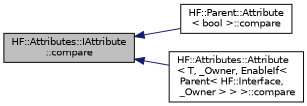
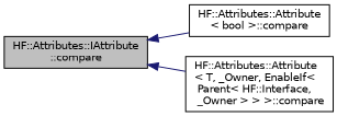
  digraph {
    rankdir=LR
    node [color=black fillcolor=white fontname=Helvetica fontsize=10 shape=record style=filled]
    edge [color=midnightblue dir=back fontname=Helvetica fontsize=10 labelfontname=Helvetica labelfontsize=10 style=solid]
    n1 [fillcolor=grey75 fontcolor=black height=0.2 label="HF::Attributes::IAttribute\l::compare" width=0.4]
-   n2 [height=0.2 label="HF::Parent::Attribute\l\< bool \>::compare" width=0.4]
+   n2 [height=0.2 label="HF::Attributes::Attribute\l\< bool \>::compare" width=0.4]
    n3 [height=0.2 label="HF::Attributes::Attribute\l\< T, _Owner, EnableIf\<\l Parent\< HF::Interface,\l _Owner \> \> \>::compare" width=0.4]
    n1 -> n2
    n1 -> n3
  }
